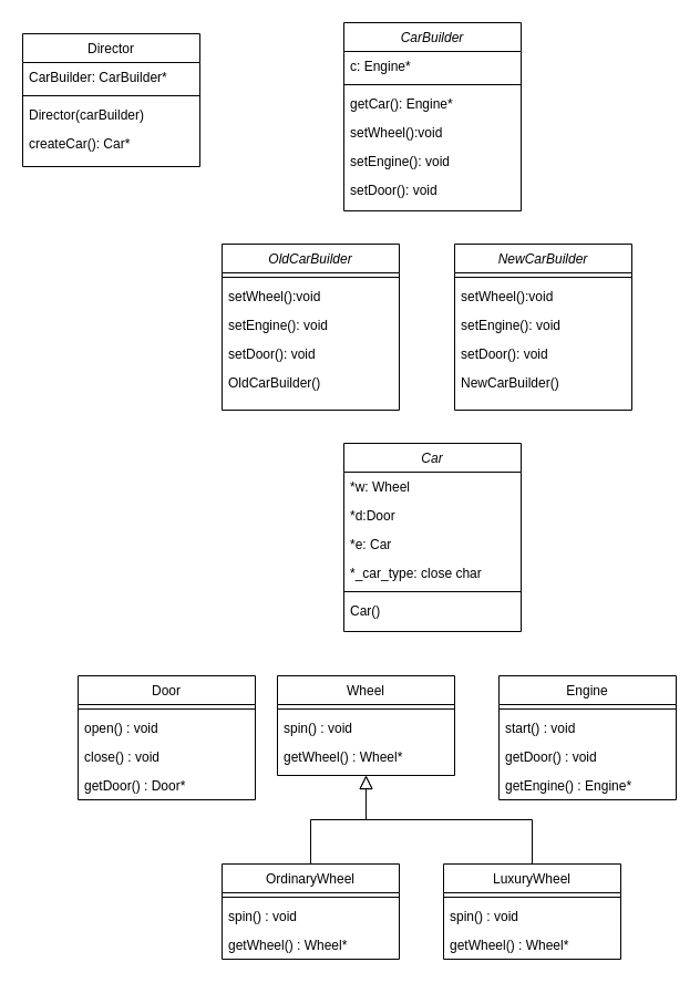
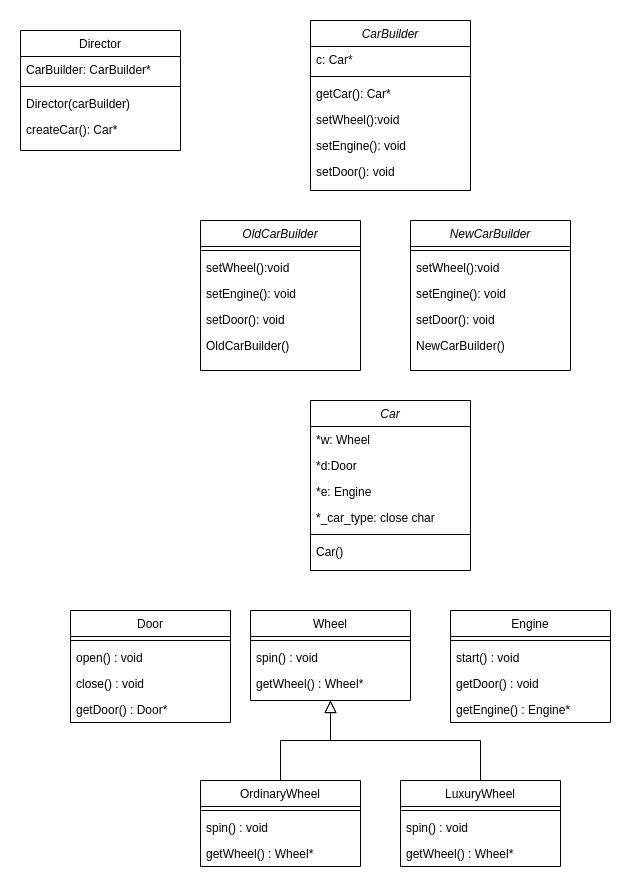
  <mxCell id="0" />
  <mxCell id="1" parent="0" />
  <mxCell id="2" value="Director" style="swimlane;fontStyle=0;align=center;verticalAlign=top;childLayout=stackLayout;horizontal=1;startSize=26;horizontalStack=0;resizeParent=1;resizeLast=0;collapsible=1;marginBottom=0;rounded=0;shadow=0;strokeWidth=1;" parent="1" vertex="1"><mxGeometry x="20" y="30" width="160" height="120" as="geometry"><mxRectangle x="550" y="140" width="160" height="26" as="alternateBounds" /></mxGeometry></mxCell>
  <mxCell id="3" value="CarBuilder: CarBuilder*" style="text;align=left;verticalAlign=top;spacingLeft=4;spacingRight=4;overflow=hidden;rotatable=0;points=[[0,0.5],[1,0.5]];portConstraint=eastwest;" parent="2" vertex="1"><mxGeometry y="26" width="160" height="26" as="geometry" /></mxCell>
  <mxCell id="4" value="" style="line;html=1;strokeWidth=1;align=left;verticalAlign=middle;spacingTop=-1;spacingLeft=3;spacingRight=3;rotatable=0;labelPosition=right;points=[];portConstraint=eastwest;" parent="2" vertex="1"><mxGeometry y="52" width="160" height="8" as="geometry" /></mxCell>
  <mxCell id="5" value="Director(carBuilder)" style="text;align=left;verticalAlign=top;spacingLeft=4;spacingRight=4;overflow=hidden;rotatable=0;points=[[0,0.5],[1,0.5]];portConstraint=eastwest;" parent="2" vertex="1"><mxGeometry y="60" width="160" height="26" as="geometry" /></mxCell>
  <mxCell id="6" value="createCar(): Car*" style="text;align=left;verticalAlign=top;spacingLeft=4;spacingRight=4;overflow=hidden;rotatable=0;points=[[0,0.5],[1,0.5]];portConstraint=eastwest;" parent="2" vertex="1"><mxGeometry y="86" width="160" height="26" as="geometry" /></mxCell>
  <mxCell id="7" value="Car" style="swimlane;fontStyle=2;align=center;verticalAlign=top;childLayout=stackLayout;horizontal=1;startSize=26;horizontalStack=0;resizeParent=1;resizeLast=0;collapsible=1;marginBottom=0;rounded=0;shadow=0;strokeWidth=1;" vertex="1" parent="1"><mxGeometry x="310" y="400" width="160" height="170" as="geometry"><mxRectangle x="230" y="140" width="160" height="26" as="alternateBounds" /></mxGeometry></mxCell>
  <mxCell id="8" value="*w: Wheel" style="text;align=left;verticalAlign=top;spacingLeft=4;spacingRight=4;overflow=hidden;rotatable=0;points=[[0,0.5],[1,0.5]];portConstraint=eastwest;" vertex="1" parent="7"><mxGeometry y="26" width="160" height="26" as="geometry" /></mxCell>
  <mxCell id="9" value="*d:Door" style="text;align=left;verticalAlign=top;spacingLeft=4;spacingRight=4;overflow=hidden;rotatable=0;points=[[0,0.5],[1,0.5]];portConstraint=eastwest;rounded=0;shadow=0;html=0;" vertex="1" parent="7"><mxGeometry y="52" width="160" height="26" as="geometry" /></mxCell>
- <mxCell id="10" value="*e: Car" style="text;align=left;verticalAlign=top;spacingLeft=4;spacingRight=4;overflow=hidden;rotatable=0;points=[[0,0.5],[1,0.5]];portConstraint=eastwest;rounded=0;shadow=0;html=0;" vertex="1" parent="7"><mxGeometry y="78" width="160" height="26" as="geometry" /></mxCell>
+ <mxCell id="10" value="*e: Engine" style="text;align=left;verticalAlign=top;spacingLeft=4;spacingRight=4;overflow=hidden;rotatable=0;points=[[0,0.5],[1,0.5]];portConstraint=eastwest;rounded=0;shadow=0;html=0;" vertex="1" parent="7"><mxGeometry y="78" width="160" height="26" as="geometry" /></mxCell>
  <mxCell id="11" value="*_car_type: close char" style="text;align=left;verticalAlign=top;spacingLeft=4;spacingRight=4;overflow=hidden;rotatable=0;points=[[0,0.5],[1,0.5]];portConstraint=eastwest;rounded=0;shadow=0;html=0;" vertex="1" parent="7"><mxGeometry y="104" width="160" height="26" as="geometry" /></mxCell>
  <mxCell id="12" value="" style="line;html=1;strokeWidth=1;align=left;verticalAlign=middle;spacingTop=-1;spacingLeft=3;spacingRight=3;rotatable=0;labelPosition=right;points=[];portConstraint=eastwest;" vertex="1" parent="7"><mxGeometry y="130" width="160" height="8" as="geometry" /></mxCell>
  <mxCell id="13" value="Car()" style="text;align=left;verticalAlign=top;spacingLeft=4;spacingRight=4;overflow=hidden;rotatable=0;points=[[0,0.5],[1,0.5]];portConstraint=eastwest;rounded=0;shadow=0;html=0;" vertex="1" parent="7"><mxGeometry y="138" width="160" height="26" as="geometry" /></mxCell>
  <mxCell id="14" value="Wheel" style="swimlane;fontStyle=0;align=center;verticalAlign=top;childLayout=stackLayout;horizontal=1;startSize=26;horizontalStack=0;resizeParent=1;resizeLast=0;collapsible=1;marginBottom=0;rounded=0;shadow=0;strokeWidth=1;" vertex="1" parent="1"><mxGeometry x="250" y="610" width="160" height="90" as="geometry"><mxRectangle x="340" y="380" width="170" height="26" as="alternateBounds" /></mxGeometry></mxCell>
  <mxCell id="15" value="" style="line;html=1;strokeWidth=1;align=left;verticalAlign=middle;spacingTop=-1;spacingLeft=3;spacingRight=3;rotatable=0;labelPosition=right;points=[];portConstraint=eastwest;" vertex="1" parent="14"><mxGeometry y="26" width="160" height="8" as="geometry" /></mxCell>
  <mxCell id="16" value="spin() : void" style="text;align=left;verticalAlign=top;spacingLeft=4;spacingRight=4;overflow=hidden;rotatable=0;points=[[0,0.5],[1,0.5]];portConstraint=eastwest;" vertex="1" parent="14"><mxGeometry y="34" width="160" height="26" as="geometry" /></mxCell>
  <mxCell id="17" value="getWheel() : Wheel*" style="text;align=left;verticalAlign=top;spacingLeft=4;spacingRight=4;overflow=hidden;rotatable=0;points=[[0,0.5],[1,0.5]];portConstraint=eastwest;" vertex="1" parent="14"><mxGeometry y="60" width="160" height="26" as="geometry" /></mxCell>
  <mxCell id="18" value="LuxuryWheel" style="swimlane;fontStyle=0;align=center;verticalAlign=top;childLayout=stackLayout;horizontal=1;startSize=26;horizontalStack=0;resizeParent=1;resizeLast=0;collapsible=1;marginBottom=0;rounded=0;shadow=0;strokeWidth=1;" vertex="1" parent="1"><mxGeometry x="400" y="780" width="160" height="86" as="geometry"><mxRectangle x="340" y="380" width="170" height="26" as="alternateBounds" /></mxGeometry></mxCell>
  <mxCell id="19" value="" style="line;html=1;strokeWidth=1;align=left;verticalAlign=middle;spacingTop=-1;spacingLeft=3;spacingRight=3;rotatable=0;labelPosition=right;points=[];portConstraint=eastwest;" vertex="1" parent="18"><mxGeometry y="26" width="160" height="8" as="geometry" /></mxCell>
  <mxCell id="20" value="spin() : void" style="text;align=left;verticalAlign=top;spacingLeft=4;spacingRight=4;overflow=hidden;rotatable=0;points=[[0,0.5],[1,0.5]];portConstraint=eastwest;" vertex="1" parent="18"><mxGeometry y="34" width="160" height="26" as="geometry" /></mxCell>
  <mxCell id="21" value="getWheel() : Wheel*" style="text;align=left;verticalAlign=top;spacingLeft=4;spacingRight=4;overflow=hidden;rotatable=0;points=[[0,0.5],[1,0.5]];portConstraint=eastwest;" vertex="1" parent="18"><mxGeometry y="60" width="160" height="26" as="geometry" /></mxCell>
  <mxCell id="22" value="OrdinaryWheel" style="swimlane;fontStyle=0;align=center;verticalAlign=top;childLayout=stackLayout;horizontal=1;startSize=26;horizontalStack=0;resizeParent=1;resizeLast=0;collapsible=1;marginBottom=0;rounded=0;shadow=0;strokeWidth=1;" vertex="1" parent="1"><mxGeometry x="200" y="780" width="160" height="86" as="geometry"><mxRectangle x="340" y="380" width="170" height="26" as="alternateBounds" /></mxGeometry></mxCell>
  <mxCell id="23" value="" style="line;html=1;strokeWidth=1;align=left;verticalAlign=middle;spacingTop=-1;spacingLeft=3;spacingRight=3;rotatable=0;labelPosition=right;points=[];portConstraint=eastwest;" vertex="1" parent="22"><mxGeometry y="26" width="160" height="8" as="geometry" /></mxCell>
  <mxCell id="24" value="spin() : void" style="text;align=left;verticalAlign=top;spacingLeft=4;spacingRight=4;overflow=hidden;rotatable=0;points=[[0,0.5],[1,0.5]];portConstraint=eastwest;" vertex="1" parent="22"><mxGeometry y="34" width="160" height="26" as="geometry" /></mxCell>
  <mxCell id="25" value="getWheel() : Wheel*" style="text;align=left;verticalAlign=top;spacingLeft=4;spacingRight=4;overflow=hidden;rotatable=0;points=[[0,0.5],[1,0.5]];portConstraint=eastwest;" vertex="1" parent="22"><mxGeometry y="60" width="160" height="26" as="geometry" /></mxCell>
  <mxCell id="26" value="Door" style="swimlane;fontStyle=0;align=center;verticalAlign=top;childLayout=stackLayout;horizontal=1;startSize=26;horizontalStack=0;resizeParent=1;resizeLast=0;collapsible=1;marginBottom=0;rounded=0;shadow=0;strokeWidth=1;" vertex="1" parent="1"><mxGeometry x="70" y="610" width="160" height="112" as="geometry"><mxRectangle x="340" y="380" width="170" height="26" as="alternateBounds" /></mxGeometry></mxCell>
  <mxCell id="27" value="" style="line;html=1;strokeWidth=1;align=left;verticalAlign=middle;spacingTop=-1;spacingLeft=3;spacingRight=3;rotatable=0;labelPosition=right;points=[];portConstraint=eastwest;" vertex="1" parent="26"><mxGeometry y="26" width="160" height="8" as="geometry" /></mxCell>
  <mxCell id="28" value="open() : void" style="text;align=left;verticalAlign=top;spacingLeft=4;spacingRight=4;overflow=hidden;rotatable=0;points=[[0,0.5],[1,0.5]];portConstraint=eastwest;" vertex="1" parent="26"><mxGeometry y="34" width="160" height="26" as="geometry" /></mxCell>
  <mxCell id="29" value="close() : void" style="text;align=left;verticalAlign=top;spacingLeft=4;spacingRight=4;overflow=hidden;rotatable=0;points=[[0,0.5],[1,0.5]];portConstraint=eastwest;" vertex="1" parent="26"><mxGeometry y="60" width="160" height="26" as="geometry" /></mxCell>
  <mxCell id="30" value="getDoor() : Door*" style="text;align=left;verticalAlign=top;spacingLeft=4;spacingRight=4;overflow=hidden;rotatable=0;points=[[0,0.5],[1,0.5]];portConstraint=eastwest;" vertex="1" parent="26"><mxGeometry y="86" width="160" height="26" as="geometry" /></mxCell>
  <mxCell id="31" value="Engine" style="swimlane;fontStyle=0;align=center;verticalAlign=top;childLayout=stackLayout;horizontal=1;startSize=26;horizontalStack=0;resizeParent=1;resizeLast=0;collapsible=1;marginBottom=0;rounded=0;shadow=0;strokeWidth=1;" vertex="1" parent="1"><mxGeometry x="450" y="610" width="160" height="112" as="geometry"><mxRectangle x="340" y="380" width="170" height="26" as="alternateBounds" /></mxGeometry></mxCell>
  <mxCell id="32" value="" style="line;html=1;strokeWidth=1;align=left;verticalAlign=middle;spacingTop=-1;spacingLeft=3;spacingRight=3;rotatable=0;labelPosition=right;points=[];portConstraint=eastwest;" vertex="1" parent="31"><mxGeometry y="26" width="160" height="8" as="geometry" /></mxCell>
  <mxCell id="33" value="start() : void" style="text;align=left;verticalAlign=top;spacingLeft=4;spacingRight=4;overflow=hidden;rotatable=0;points=[[0,0.5],[1,0.5]];portConstraint=eastwest;" vertex="1" parent="31"><mxGeometry y="34" width="160" height="26" as="geometry" /></mxCell>
  <mxCell id="34" value="getDoor() : void" style="text;align=left;verticalAlign=top;spacingLeft=4;spacingRight=4;overflow=hidden;rotatable=0;points=[[0,0.5],[1,0.5]];portConstraint=eastwest;" vertex="1" parent="31"><mxGeometry y="60" width="160" height="26" as="geometry" /></mxCell>
  <mxCell id="35" value="getEngine() : Engine*" style="text;align=left;verticalAlign=top;spacingLeft=4;spacingRight=4;overflow=hidden;rotatable=0;points=[[0,0.5],[1,0.5]];portConstraint=eastwest;" vertex="1" parent="31"><mxGeometry y="86" width="160" height="26" as="geometry" /></mxCell>
  <mxCell id="36" value="CarBuilder" style="swimlane;fontStyle=2;align=center;verticalAlign=top;childLayout=stackLayout;horizontal=1;startSize=26;horizontalStack=0;resizeParent=1;resizeLast=0;collapsible=1;marginBottom=0;rounded=0;shadow=0;strokeWidth=1;" vertex="1" parent="1"><mxGeometry x="310" y="20" width="160" height="170" as="geometry"><mxRectangle x="230" y="140" width="160" height="26" as="alternateBounds" /></mxGeometry></mxCell>
- <mxCell id="37" value="c: Engine*" style="text;align=left;verticalAlign=top;spacingLeft=4;spacingRight=4;overflow=hidden;rotatable=0;points=[[0,0.5],[1,0.5]];portConstraint=eastwest;" vertex="1" parent="36"><mxGeometry y="26" width="160" height="26" as="geometry" /></mxCell>
+ <mxCell id="37" value="c: Car*" style="text;align=left;verticalAlign=top;spacingLeft=4;spacingRight=4;overflow=hidden;rotatable=0;points=[[0,0.5],[1,0.5]];portConstraint=eastwest;" vertex="1" parent="36"><mxGeometry y="26" width="160" height="26" as="geometry" /></mxCell>
  <mxCell id="38" value="" style="line;html=1;strokeWidth=1;align=left;verticalAlign=middle;spacingTop=-1;spacingLeft=3;spacingRight=3;rotatable=0;labelPosition=right;points=[];portConstraint=eastwest;" vertex="1" parent="36"><mxGeometry y="52" width="160" height="8" as="geometry" /></mxCell>
- <mxCell id="39" value="getCar(): Engine*" style="text;align=left;verticalAlign=top;spacingLeft=4;spacingRight=4;overflow=hidden;rotatable=0;points=[[0,0.5],[1,0.5]];portConstraint=eastwest;rounded=0;shadow=0;html=0;" vertex="1" parent="36"><mxGeometry y="60" width="160" height="26" as="geometry" /></mxCell>
+ <mxCell id="39" value="getCar(): Car*" style="text;align=left;verticalAlign=top;spacingLeft=4;spacingRight=4;overflow=hidden;rotatable=0;points=[[0,0.5],[1,0.5]];portConstraint=eastwest;rounded=0;shadow=0;html=0;" vertex="1" parent="36"><mxGeometry y="60" width="160" height="26" as="geometry" /></mxCell>
  <mxCell id="40" value="setWheel():void " style="text;align=left;verticalAlign=top;spacingLeft=4;spacingRight=4;overflow=hidden;rotatable=0;points=[[0,0.5],[1,0.5]];portConstraint=eastwest;rounded=0;shadow=0;html=0;" vertex="1" parent="36"><mxGeometry y="86" width="160" height="26" as="geometry" /></mxCell>
  <mxCell id="41" value="setEngine(): void" style="text;align=left;verticalAlign=top;spacingLeft=4;spacingRight=4;overflow=hidden;rotatable=0;points=[[0,0.5],[1,0.5]];portConstraint=eastwest;rounded=0;shadow=0;html=0;" vertex="1" parent="36"><mxGeometry y="112" width="160" height="26" as="geometry" /></mxCell>
  <mxCell id="42" value="setDoor(): void" style="text;align=left;verticalAlign=top;spacingLeft=4;spacingRight=4;overflow=hidden;rotatable=0;points=[[0,0.5],[1,0.5]];portConstraint=eastwest;rounded=0;shadow=0;html=0;" vertex="1" parent="36"><mxGeometry y="138" width="160" height="26" as="geometry" /></mxCell>
  <mxCell id="43" value="OldCarBuilder" style="swimlane;fontStyle=2;align=center;verticalAlign=top;childLayout=stackLayout;horizontal=1;startSize=26;horizontalStack=0;resizeParent=1;resizeLast=0;collapsible=1;marginBottom=0;rounded=0;shadow=0;strokeWidth=1;" vertex="1" parent="1"><mxGeometry x="200" y="220" width="160" height="150" as="geometry"><mxRectangle x="230" y="140" width="160" height="26" as="alternateBounds" /></mxGeometry></mxCell>
  <mxCell id="44" value="" style="line;html=1;strokeWidth=1;align=left;verticalAlign=middle;spacingTop=-1;spacingLeft=3;spacingRight=3;rotatable=0;labelPosition=right;points=[];portConstraint=eastwest;" vertex="1" parent="43"><mxGeometry y="26" width="160" height="8" as="geometry" /></mxCell>
  <mxCell id="45" value="setWheel():void " style="text;align=left;verticalAlign=top;spacingLeft=4;spacingRight=4;overflow=hidden;rotatable=0;points=[[0,0.5],[1,0.5]];portConstraint=eastwest;rounded=0;shadow=0;html=0;" vertex="1" parent="43"><mxGeometry y="34" width="160" height="26" as="geometry" /></mxCell>
  <mxCell id="46" value="setEngine(): void" style="text;align=left;verticalAlign=top;spacingLeft=4;spacingRight=4;overflow=hidden;rotatable=0;points=[[0,0.5],[1,0.5]];portConstraint=eastwest;rounded=0;shadow=0;html=0;" vertex="1" parent="43"><mxGeometry y="60" width="160" height="26" as="geometry" /></mxCell>
  <mxCell id="47" value="setDoor(): void" style="text;align=left;verticalAlign=top;spacingLeft=4;spacingRight=4;overflow=hidden;rotatable=0;points=[[0,0.5],[1,0.5]];portConstraint=eastwest;rounded=0;shadow=0;html=0;" vertex="1" parent="43"><mxGeometry y="86" width="160" height="26" as="geometry" /></mxCell>
  <mxCell id="48" value="OldCarBuilder()" style="text;align=left;verticalAlign=top;spacingLeft=4;spacingRight=4;overflow=hidden;rotatable=0;points=[[0,0.5],[1,0.5]];portConstraint=eastwest;" vertex="1" parent="43"><mxGeometry y="112" width="160" height="26" as="geometry" /></mxCell>
  <mxCell id="49" value="NewCarBuilder" style="swimlane;fontStyle=2;align=center;verticalAlign=top;childLayout=stackLayout;horizontal=1;startSize=26;horizontalStack=0;resizeParent=1;resizeLast=0;collapsible=1;marginBottom=0;rounded=0;shadow=0;strokeWidth=1;" vertex="1" parent="1"><mxGeometry x="410" y="220" width="160" height="150" as="geometry"><mxRectangle x="230" y="140" width="160" height="26" as="alternateBounds" /></mxGeometry></mxCell>
  <mxCell id="50" value="" style="line;html=1;strokeWidth=1;align=left;verticalAlign=middle;spacingTop=-1;spacingLeft=3;spacingRight=3;rotatable=0;labelPosition=right;points=[];portConstraint=eastwest;" vertex="1" parent="49"><mxGeometry y="26" width="160" height="8" as="geometry" /></mxCell>
  <mxCell id="51" value="setWheel():void " style="text;align=left;verticalAlign=top;spacingLeft=4;spacingRight=4;overflow=hidden;rotatable=0;points=[[0,0.5],[1,0.5]];portConstraint=eastwest;rounded=0;shadow=0;html=0;" vertex="1" parent="49"><mxGeometry y="34" width="160" height="26" as="geometry" /></mxCell>
  <mxCell id="52" value="setEngine(): void" style="text;align=left;verticalAlign=top;spacingLeft=4;spacingRight=4;overflow=hidden;rotatable=0;points=[[0,0.5],[1,0.5]];portConstraint=eastwest;rounded=0;shadow=0;html=0;" vertex="1" parent="49"><mxGeometry y="60" width="160" height="26" as="geometry" /></mxCell>
  <mxCell id="53" value="setDoor(): void" style="text;align=left;verticalAlign=top;spacingLeft=4;spacingRight=4;overflow=hidden;rotatable=0;points=[[0,0.5],[1,0.5]];portConstraint=eastwest;rounded=0;shadow=0;html=0;" vertex="1" parent="49"><mxGeometry y="86" width="160" height="26" as="geometry" /></mxCell>
  <mxCell id="54" value="NewCarBuilder()" style="text;align=left;verticalAlign=top;spacingLeft=4;spacingRight=4;overflow=hidden;rotatable=0;points=[[0,0.5],[1,0.5]];portConstraint=eastwest;" vertex="1" parent="49"><mxGeometry y="112" width="160" height="26" as="geometry" /></mxCell>
  <mxCell id="55" value="" style="endArrow=block;endSize=10;endFill=0;shadow=0;strokeWidth=1;rounded=0;edgeStyle=elbowEdgeStyle;elbow=vertical;exitX=0.5;exitY=0;exitDx=0;exitDy=0;entryX=0.5;entryY=1.154;entryDx=0;entryDy=0;entryPerimeter=0;" edge="1" parent="1" source="22" target="17"><mxGeometry width="160" relative="1" as="geometry"><mxPoint x="260" y="792" as="sourcePoint" /><mxPoint x="330" y="700" as="targetPoint" /></mxGeometry></mxCell>
  <mxCell id="56" value="" style="endArrow=block;endSize=10;endFill=0;shadow=0;strokeWidth=1;rounded=0;edgeStyle=elbowEdgeStyle;elbow=vertical;exitX=0.5;exitY=0;exitDx=0;exitDy=0;" edge="1" parent="1" source="18"><mxGeometry width="160" relative="1" as="geometry"><mxPoint x="470" y="792" as="sourcePoint" /><mxPoint x="330" y="700" as="targetPoint" /></mxGeometry></mxCell>
